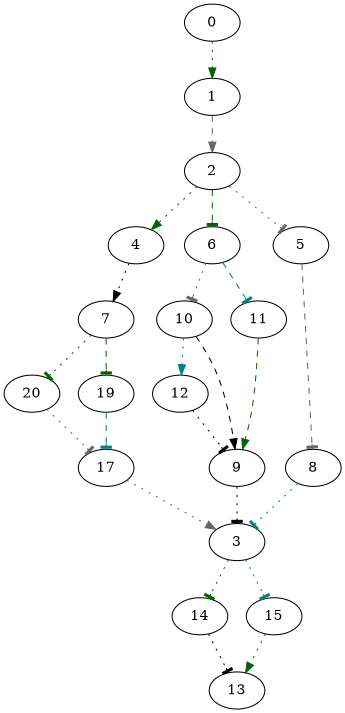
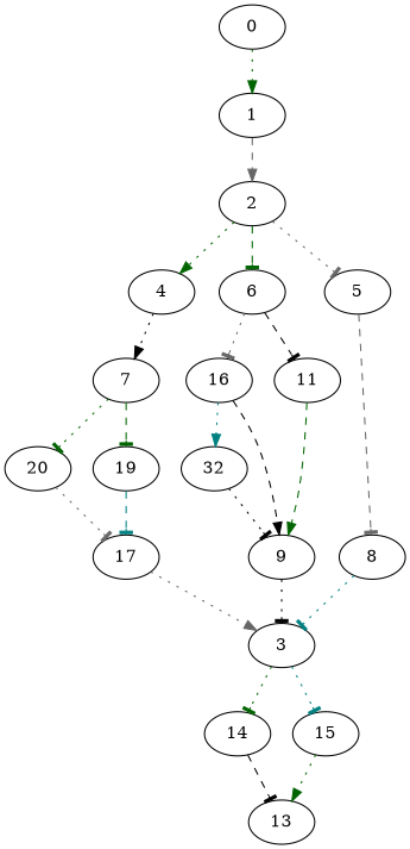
  digraph {
    "Duplicate states"=0
    GraphType=S_P
    "Max states in OPEN"=0
    Modes="120000ms; topo-ordered tasks, ; Pruning: task equivalence, fixed order ready list, ; F-value: ; Optimisation: best schedule length (SL) optimisation on equal, "
    NumberOfTasks=21
    "Pruned using list schedule length"=443533
    "States removed from OPEN"=0
    TargetSystem="Homogeneous-2"
    "Time to schedule (ms)"=1919
    "Total idle time"=47
    "Total schedule length"=117
    "Total sequential time"=127
    "Total states created"=900973
    node ["Finish time"=57 Processor=0 "Start time"=33 Weight=6]
    edge [Weight=64 arrowhead=tee color=darkgreen style=dotted]
    0 ["Finish time"=2 "Start time"=0 Weight=2]
    1 ["Finish time"=8 "Start time"=2]
    2 ["Finish time"=14 "Start time"=8]
    4 ["Finish time"=28 "Start time"=22]
    6 ["Finish time"=19 "Start time"=14 Weight=5]
    5 ["Finish time"=51 "Start time"=47 Weight=4]
    7 ["Finish time"=33 "Start time"=28 Weight=5]
-   10 [Processor=1 "Start time"=48 Weight=9]
+   10 [Processor=1 "Start time"=48 Weight=9 label=16]
    11 ["Finish time"=22 "Start time"=19 Weight=3]
    8 ["Start time"=51]
    20 ["Finish time"=37 Weight=4]
    19 ["Finish time"=47 "Start time"=37 Weight=10]
-   12 ["Finish time"=42 Processor=1 Weight=9]
+   12 ["Finish time"=42 Processor=1 Weight=9 label=32]
    9 ["Finish time"=63 Processor=1 "Start time"=57]
    3 ["Finish time"=86 Processor=1 "Start time"=83 Weight=3]
    17 ["Finish time"=83 Processor=1 "Start time"=76 Weight=7]
    14 ["Finish time"=107 Processor=1 "Start time"=99 Weight=8]
    15 ["Finish time"=94 Processor=1 "Start time"=86 Weight=8]
    13 ["Finish time"=117 Processor=1 "Start time"=107 Weight=10]
    0 -> 1 [Weight=43 arrowhead=normal]
    1 -> 2 [Weight=21 arrowhead=normal color=gray40 style=dashed]
    2 -> 4 [arrowhead=normal]
    2 -> 6 [style=dashed]
    2 -> 5 [color=gray40]
    4 -> 7 [Weight=71 arrowhead=normal color=black]
    6 -> 10 [Weight=29 color=gray40]
-   6 -> 11 [Weight=57 color=teal style=dashed]
+   6 -> 11 [Weight=57 color=black style=dashed]
    5 -> 8 [Weight=71 color=gray40 style=dashed]
    7 -> 20 [Weight=71]
    7 -> 19 [Weight=57 style=dashed]
    10 -> 12 [Weight=14 arrowhead=normal color=teal]
    10 -> 9 [Weight=71 arrowhead=normal color=black style=dashed]
    11 -> 9 [Weight=29 arrowhead=normal style=dashed]
    8 -> 3 [Weight=14 color=teal]
    20 -> 17 [Weight=36 color=gray40]
    19 -> 17 [Weight=29 color=teal style=dashed]
    12 -> 9 [Weight=43 color=black]
    9 -> 3 [color=black]
    3 -> 14 [Weight=21]
    3 -> 15 [Weight=50 color=teal]
    17 -> 3 [Weight=50 arrowhead=normal color=gray40]
-   14 -> 13 [Weight=57 color=black]
+   14 -> 13 [Weight=57 color=black style=dashed]
    15 -> 13 [Weight=21 arrowhead=normal]
  }
